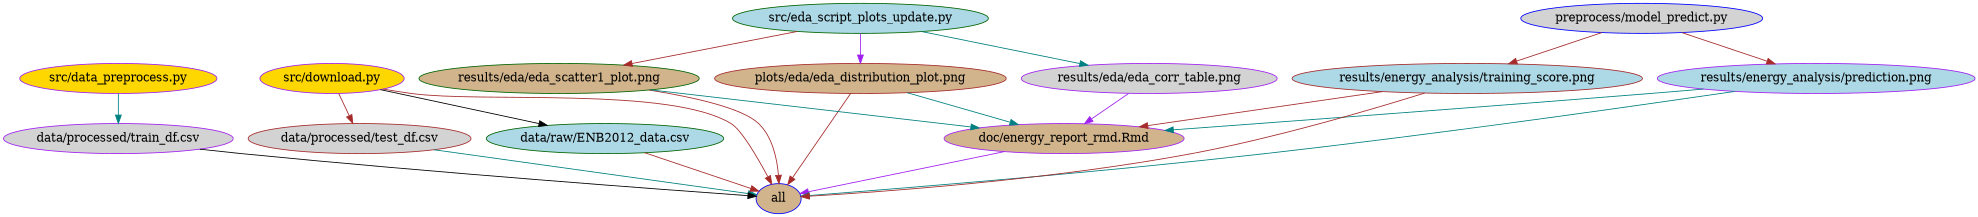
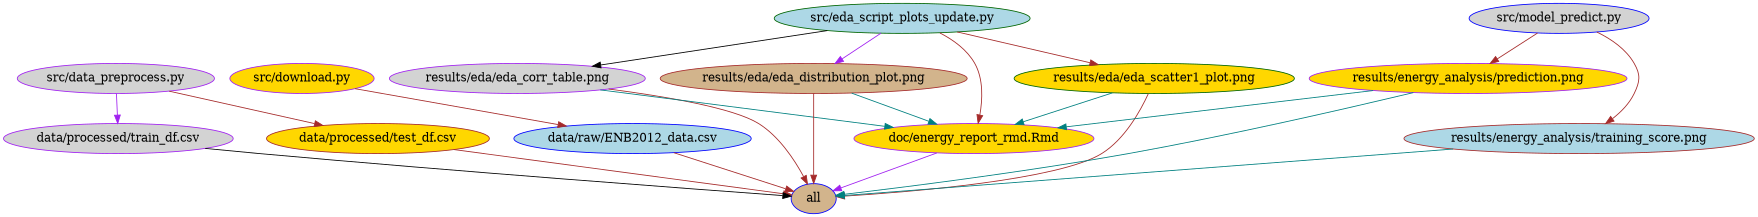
  digraph {
    node [color=purple fillcolor=lightgrey style=filled]
    edge [color=brown]
    n1 [color=blue fillcolor=tan label=all]
-   n2 [color=brown label="data/processed/test_df.csv"]
+   n2 [color=brown fillcolor=gold label="data/processed/test_df.csv"]
    n3 [label="data/processed/train_df.csv"]
-   n4 [color=darkgreen fillcolor=lightblue label="data/raw/ENB2012_data.csv"]
-   n5 [fillcolor=tan label="doc/energy_report_rmd.Rmd"]
+   n4 [color=blue fillcolor=lightblue label="data/raw/ENB2012_data.csv"]
+   n5 [fillcolor=gold label="doc/energy_report_rmd.Rmd"]
    n6 [label="results/eda/eda_corr_table.png"]
-   n7 [color=brown fillcolor=tan label="plots/eda/eda_distribution_plot.png"]
-   n8 [color=darkgreen fillcolor=tan label="results/eda/eda_scatter1_plot.png"]
-   n9 [fillcolor=lightblue label="results/energy_analysis/prediction.png"]
+   n7 [color=brown fillcolor=tan label="results/eda/eda_distribution_plot.png"]
+   n8 [color=darkgreen fillcolor=gold label="results/eda/eda_scatter1_plot.png"]
+   n9 [fillcolor=gold label="results/energy_analysis/prediction.png"]
    n10 [color=brown fillcolor=lightblue label="results/energy_analysis/training_score.png"]
-   n11 [fillcolor=gold label="src/data_preprocess.py"]
+   n11 [label="src/data_preprocess.py"]
    n12 [fillcolor=gold label="src/download.py"]
    n13 [color=darkgreen fillcolor=lightblue label="src/eda_script_plots_update.py"]
-   n14 [color=blue label="preprocess/model_predict.py"]
-   n2 -> n1 [color=teal]
+   n14 [color=blue label="src/model_predict.py"]
+   n2 -> n1
    n3 -> n1 [color=black]
    n4 -> n1
    n5 -> n1 [color=purple]
-   n12 -> n1
-   n6 -> n5 [color=purple]
+   n6 -> n1
+   n6 -> n5 [color=teal]
    n7 -> n1
    n7 -> n5 [color=teal]
    n8 -> n1
    n8 -> n5 [color=teal]
    n9 -> n1 [color=teal]
    n9 -> n5 [color=teal]
-   n10 -> n1
-   n10 -> n5
-   n12 -> n2
-   n11 -> n3 [color=teal]
-   n12 -> n4 [color=black]
-   n13 -> n6 [color=teal]
+   n10 -> n1 [color=teal]
+   n13 -> n5
+   n11 -> n2
+   n11 -> n3 [color=purple]
+   n12 -> n4
+   n13 -> n6 [color=black]
    n13 -> n7 [color=purple]
    n13 -> n8
    n14 -> n9
    n14 -> n10
  }
